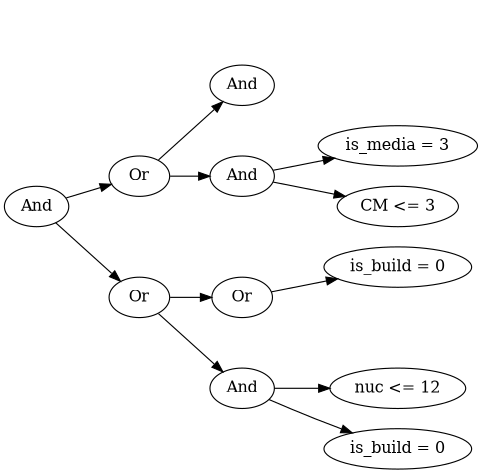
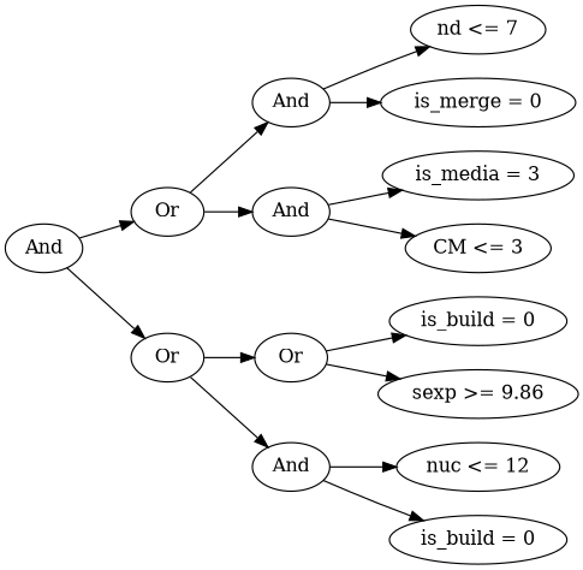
  digraph {
    rankdir=LR
    n1 [height=0.5 label=And width=0.75]
    n2 [height=0.5 label=Or width=0.75]
    n3 [height=0.5 label=Or width=0.75]
    n4 [height=0.5 label=And width=0.75]
    n5 [height=0.5 label=And width=0.75]
    n6 [height=0.5 label=Or width=0.75]
    n7 [height=0.5 label=And width=0.75]
+   n8 [height=0.5 label="nd <= 7" width=1.1193]
+   n9 [height=0.5 label="is_merge = 0" width=1.6068]
    n10 [height=0.5 label="is_media = 3" width=1.6068]
    n11 [height=0.5 label="CM <= 3" width=1.2457]
    n12 [height=0.5 label="is_build = 0" width=1.4985]
+   n13 [height=0.5 label="sexp >= 9.86" width=1.6429]
    n14 [height=0.5 label="nuc <= 12" width=1.336]
    n15 [height=0.5 label="is_build = 0" width=1.4985]
    n1 -> n2
    n1 -> n3
    n2 -> n4
    n2 -> n5
    n3 -> n6
    n3 -> n7
+   n4 -> n8
+   n4 -> n9
    n5 -> n10
    n5 -> n11
    n6 -> n12
+   n6 -> n13
    n7 -> n14
    n7 -> n15
  }
